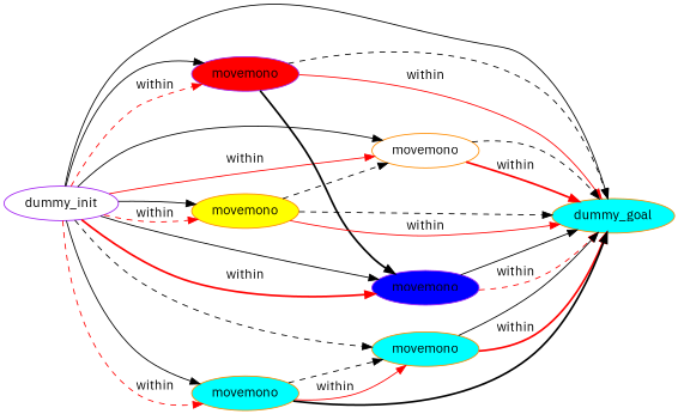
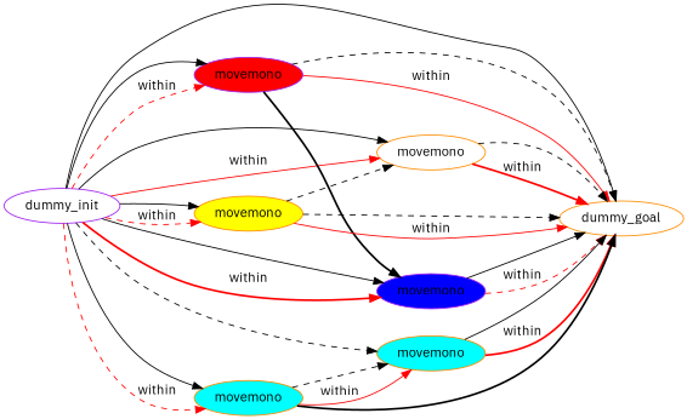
  digraph {
    rankdir=LR
    fontname="IBM Plex Sans"
    node [fillcolor=white style=filled color=darkorange fontname="IBM Plex Sans"]
    edge [color=black style=solid fontname="IBM Plex Sans"]
    n1 [label=dummy_init color=purple]
-   n2 [fillcolor=cyan label=dummy_goal]
+   n2 [label=dummy_goal]
    n3 [fillcolor=red label=movemono color=purple]
    n4 [label=movemono]
    n5 [fillcolor=yellow label=movemono]
    n6 [fillcolor=blue label=movemono color=purple]
    n7 [fillcolor=cyan label=movemono]
    n8 [fillcolor=cyan label=movemono]
    n1 -> n2
    n1 -> n3
    n1 -> n3 [color=red label=within style=dashed]
    n1 -> n4
    n1 -> n4 [color=red label=within]
    n1 -> n5
    n1 -> n5 [color=red label=within style=dashed]
    n1 -> n6
    n1 -> n6 [color=red label=within style=bold]
    n1 -> n7 [style=dashed]
    n1 -> n8
    n1 -> n8 [color=red label=within style=dashed]
    n3 -> n2 [style=dashed]
    n3 -> n2 [color=red label=within]
    n3 -> n6 [style=bold]
    n4 -> n2 [style=dashed]
    n4 -> n2 [color=red label=within style=bold]
    n5 -> n2 [style=dashed]
    n5 -> n2 [color=red label=within]
    n5 -> n4 [style=dashed]
    n6 -> n2
    n6 -> n2 [color=red label=within style=dashed]
    n7 -> n2
    n7 -> n2 [color=red label=within style=bold]
    n8 -> n2 [style=bold]
    n8 -> n7 [style=dashed]
    n8 -> n7 [color=red label=within]
  }
